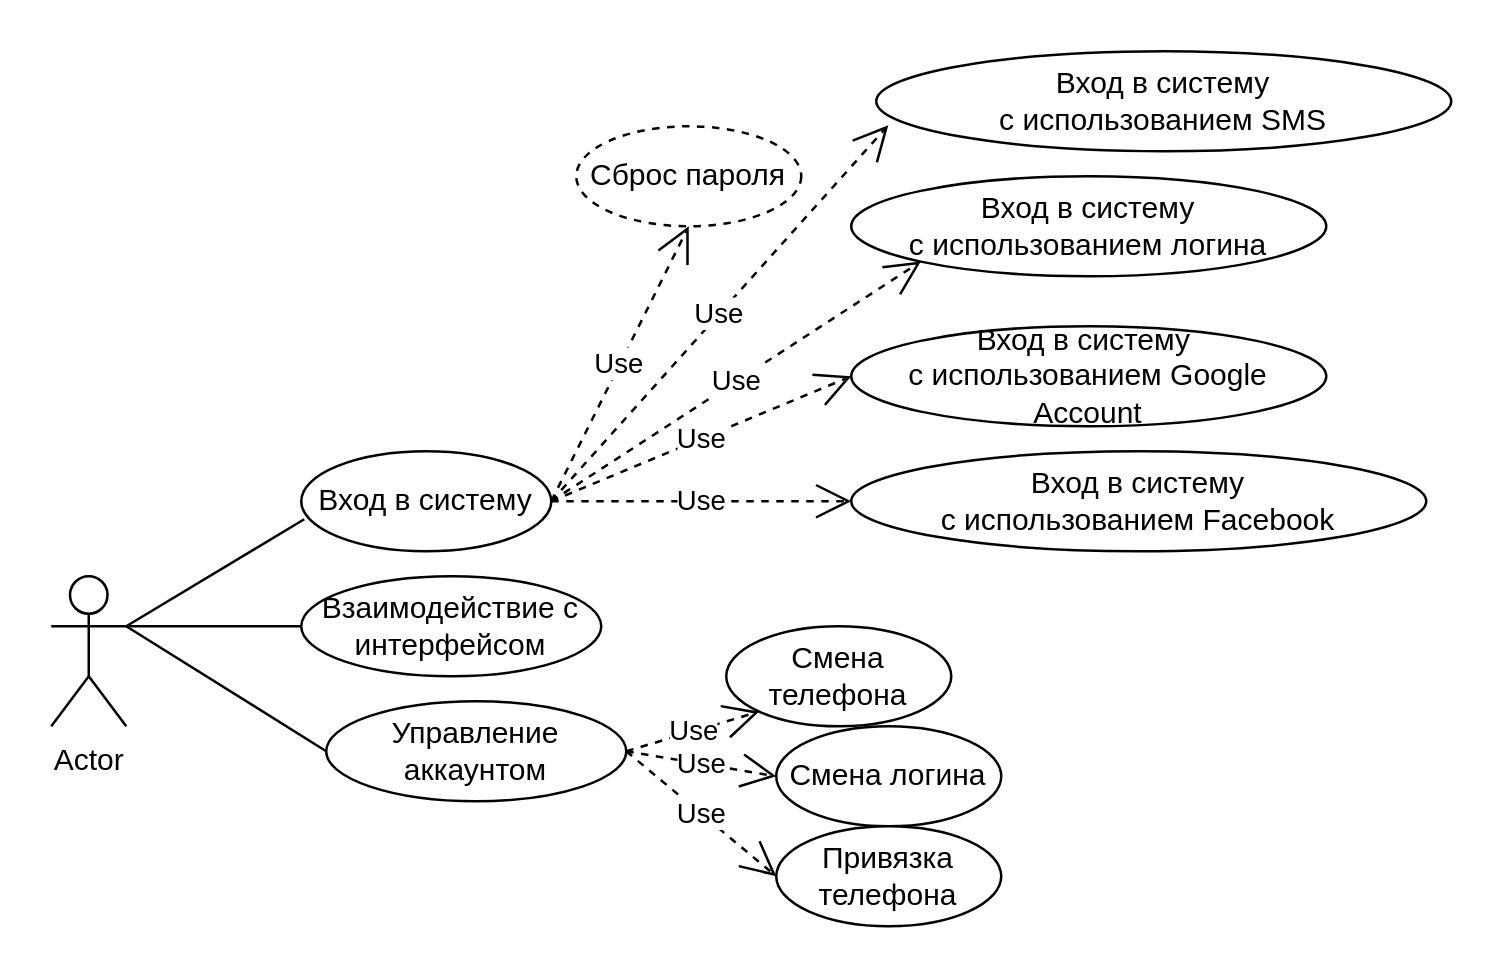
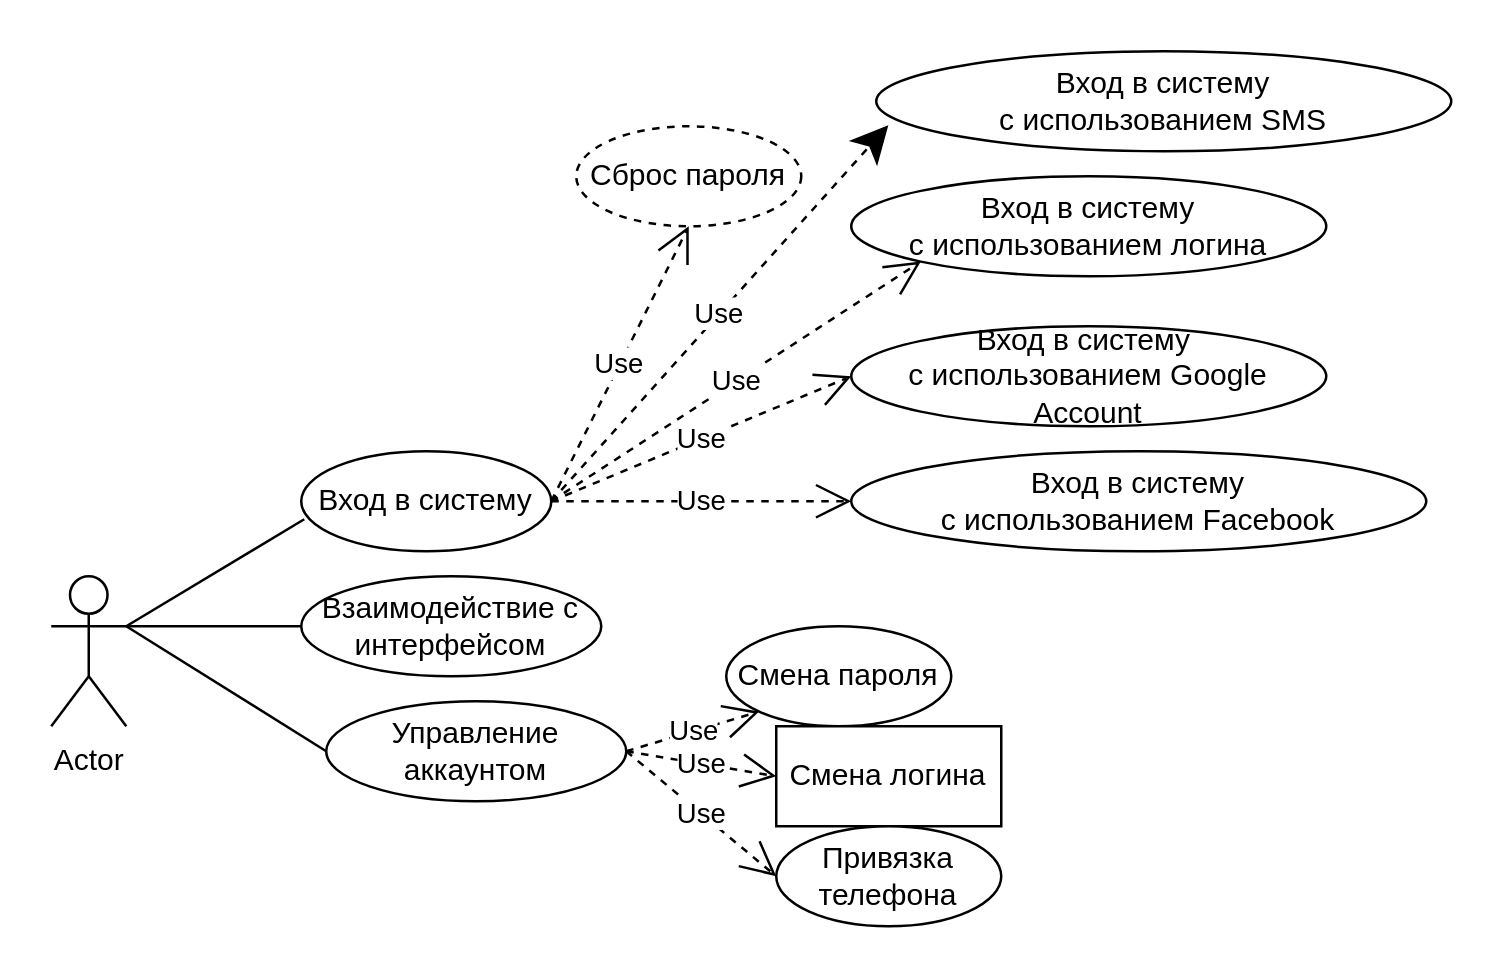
  <mxCell id="0" />
  <mxCell id="1" parent="0" />
  <mxCell id="2" value="Actor" style="shape=umlActor;verticalLabelPosition=bottom;verticalAlign=top;html=1;" vertex="1" parent="1"><mxGeometry x="20" y="230" width="30" height="60" as="geometry" /></mxCell>
  <mxCell id="3" value="Вход в систему" style="ellipse;whiteSpace=wrap;html=1;align=center;" vertex="1" parent="1"><mxGeometry x="120" y="180" width="100" height="40" as="geometry" /></mxCell>
  <mxCell id="4" value="" style="endArrow=none;html=1;exitX=1;exitY=0.333;exitDx=0;exitDy=0;exitPerimeter=0;entryX=0.012;entryY=0.68;entryDx=0;entryDy=0;entryPerimeter=0;" edge="1" parent="1" source="2" target="3"><mxGeometry width="50" height="50" relative="1" as="geometry"><mxPoint x="70" y="270" as="sourcePoint" /><mxPoint x="120" y="220" as="targetPoint" /></mxGeometry></mxCell>
  <mxCell id="5" value="Вход в систему&lt;br&gt;с использованием логина" style="ellipse;whiteSpace=wrap;html=1;align=center;" vertex="1" parent="1"><mxGeometry x="340" y="70" width="190" height="40" as="geometry" /></mxCell>
  <mxCell id="6" value="Вход в систему&amp;nbsp;&lt;br&gt;с использованием Google Account" style="ellipse;whiteSpace=wrap;html=1;align=center;" vertex="1" parent="1"><mxGeometry x="340" y="130" width="190" height="40" as="geometry" /></mxCell>
  <mxCell id="7" value="Вход в систему&lt;br&gt;c использованием Facebook" style="ellipse;whiteSpace=wrap;html=1;align=center;" vertex="1" parent="1"><mxGeometry x="340" y="180" width="230" height="40" as="geometry" /></mxCell>
  <mxCell id="8" value="Вход в систему&lt;br&gt;c использованием SMS" style="ellipse;whiteSpace=wrap;html=1;align=center;" vertex="1" parent="1"><mxGeometry x="350" y="20" width="230" height="40" as="geometry" /></mxCell>
  <mxCell id="9" value="" style="endArrow=none;html=1;exitX=1;exitY=0.333;exitDx=0;exitDy=0;exitPerimeter=0;entryX=0;entryY=0.5;entryDx=0;entryDy=0;" edge="1" parent="1" source="2" target="10"><mxGeometry width="50" height="50" relative="1" as="geometry"><mxPoint x="60" y="260" as="sourcePoint" /><mxPoint x="120" y="250" as="targetPoint" /></mxGeometry></mxCell>
  <mxCell id="10" value="Взаимодействие с интерфейсом" style="ellipse;whiteSpace=wrap;html=1;align=center;" vertex="1" parent="1"><mxGeometry x="120" y="230" width="120" height="40" as="geometry" /></mxCell>
  <mxCell id="11" value="" style="endArrow=none;html=1;exitX=1;exitY=0.333;exitDx=0;exitDy=0;exitPerimeter=0;entryX=0;entryY=0.5;entryDx=0;entryDy=0;" edge="1" parent="1" target="12" source="2"><mxGeometry width="50" height="50" relative="1" as="geometry"><mxPoint x="60" y="300" as="sourcePoint" /><mxPoint x="130" y="300" as="targetPoint" /></mxGeometry></mxCell>
  <mxCell id="12" value="Управление аккаунтом" style="ellipse;whiteSpace=wrap;html=1;align=center;" vertex="1" parent="1"><mxGeometry x="130" y="280" width="120" height="40" as="geometry" /></mxCell>
- <mxCell id="13" value="Смена телефона" style="ellipse;whiteSpace=wrap;html=1;align=center;" vertex="1" parent="1"><mxGeometry x="290" y="250" width="90" height="40" as="geometry" /></mxCell>
+ <mxCell id="13" value="Смена пароля" style="ellipse;whiteSpace=wrap;html=1;align=center;" vertex="1" parent="1"><mxGeometry x="290" y="250" width="90" height="40" as="geometry" /></mxCell>
  <mxCell id="14" value="Сброс пароля" style="ellipse;whiteSpace=wrap;html=1;align=center;dashed=1;" vertex="1" parent="1"><mxGeometry x="230" y="50" width="90" height="40" as="geometry" /></mxCell>
  <mxCell id="15" value="Use" style="endArrow=open;endSize=12;dashed=1;html=1;exitX=1;exitY=0.5;exitDx=0;exitDy=0;entryX=0;entryY=1;entryDx=0;entryDy=0;" edge="1" parent="1" source="12" target="13"><mxGeometry width="160" relative="1" as="geometry"><mxPoint x="200" y="360" as="sourcePoint" /><mxPoint x="360" y="360" as="targetPoint" /></mxGeometry></mxCell>
  <mxCell id="16" value="Use" style="endArrow=open;endSize=12;dashed=1;html=1;exitX=1;exitY=0.5;exitDx=0;exitDy=0;entryX=0;entryY=0.5;entryDx=0;entryDy=0;" edge="1" parent="1" source="3" target="7"><mxGeometry width="160" relative="1" as="geometry"><mxPoint x="230" y="230" as="sourcePoint" /><mxPoint x="390" y="230" as="targetPoint" /></mxGeometry></mxCell>
  <mxCell id="17" value="Use" style="endArrow=open;endSize=12;dashed=1;html=1;exitX=1;exitY=0.5;exitDx=0;exitDy=0;entryX=0;entryY=0.5;entryDx=0;entryDy=0;" edge="1" parent="1" source="3" target="6"><mxGeometry width="160" relative="1" as="geometry"><mxPoint x="230" y="210" as="sourcePoint" /><mxPoint x="350" y="210" as="targetPoint" /></mxGeometry></mxCell>
  <mxCell id="18" value="Use" style="endArrow=open;endSize=12;dashed=1;html=1;exitX=1;exitY=0.5;exitDx=0;exitDy=0;entryX=0;entryY=1;entryDx=0;entryDy=0;" edge="1" parent="1" source="3" target="5"><mxGeometry width="160" relative="1" as="geometry"><mxPoint x="230" y="210" as="sourcePoint" /><mxPoint x="350" y="160" as="targetPoint" /></mxGeometry></mxCell>
- <mxCell id="19" value="Use" style="endArrow=open;endSize=12;dashed=1;html=1;exitX=1;exitY=0.5;exitDx=0;exitDy=0;entryX=0.021;entryY=0.74;entryDx=0;entryDy=0;entryPerimeter=0;" edge="1" parent="1" source="3" target="8"><mxGeometry width="160" relative="1" as="geometry"><mxPoint x="230" y="185.86" as="sourcePoint" /><mxPoint x="377.825" y="90.002" as="targetPoint" /></mxGeometry></mxCell>
+ <mxCell id="19" value="Use" style="endArrow=classic;endSize=12;dashed=1;html=1;exitX=1;exitY=0.5;exitDx=0;exitDy=0;entryX=0.021;entryY=0.74;entryDx=0;entryDy=0;entryPerimeter=0;" edge="1" parent="1" source="3" target="8"><mxGeometry width="160" relative="1" as="geometry"><mxPoint x="230" y="185.86" as="sourcePoint" /><mxPoint x="377.825" y="90.002" as="targetPoint" /></mxGeometry></mxCell>
  <mxCell id="20" value="Use" style="endArrow=open;endSize=12;dashed=1;html=1;exitX=1;exitY=0.5;exitDx=0;exitDy=0;entryX=0.5;entryY=1;entryDx=0;entryDy=0;" edge="1" parent="1" source="3" target="14"><mxGeometry width="160" relative="1" as="geometry"><mxPoint x="230" y="210" as="sourcePoint" /><mxPoint x="364.83" y="59.6" as="targetPoint" /></mxGeometry></mxCell>
  <mxCell id="21" value="Use" style="endArrow=open;endSize=12;dashed=1;html=1;exitX=1;exitY=0.5;exitDx=0;exitDy=0;entryX=0;entryY=0.5;entryDx=0;entryDy=0;" edge="1" parent="1" source="12" target="22"><mxGeometry width="160" relative="1" as="geometry"><mxPoint x="260" y="310" as="sourcePoint" /><mxPoint x="310" y="310" as="targetPoint" /></mxGeometry></mxCell>
- <mxCell id="22" value="Смена логина" style="ellipse;whiteSpace=wrap;html=1;align=center;" vertex="1" parent="1"><mxGeometry x="310" y="290" width="90" height="40" as="geometry" /></mxCell>
+ <mxCell id="22" value="Смена логина" style="whiteSpace=wrap;html=1;align=center;rounded=0;" vertex="1" parent="1"><mxGeometry x="310" y="290" width="90" height="40" as="geometry" /></mxCell>
  <mxCell id="23" value="Use" style="endArrow=open;endSize=12;dashed=1;html=1;exitX=1;exitY=0.5;exitDx=0;exitDy=0;entryX=0;entryY=0.5;entryDx=0;entryDy=0;" edge="1" parent="1" source="12" target="24"><mxGeometry width="160" relative="1" as="geometry"><mxPoint x="260" y="310" as="sourcePoint" /><mxPoint x="300" y="340" as="targetPoint" /></mxGeometry></mxCell>
  <mxCell id="24" value="Привязка телефона" style="ellipse;whiteSpace=wrap;html=1;align=center;" vertex="1" parent="1"><mxGeometry x="310" y="330" width="90" height="40" as="geometry" /></mxCell>
